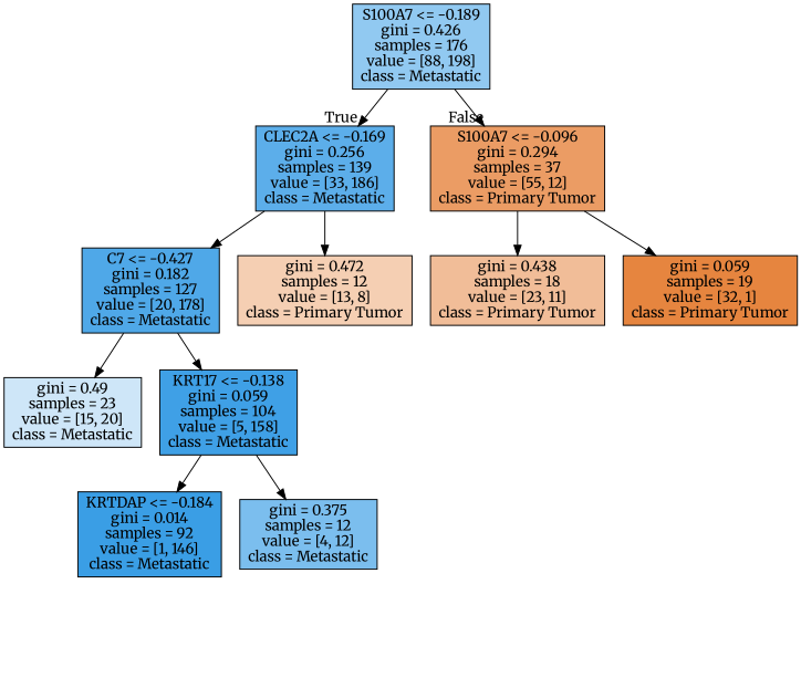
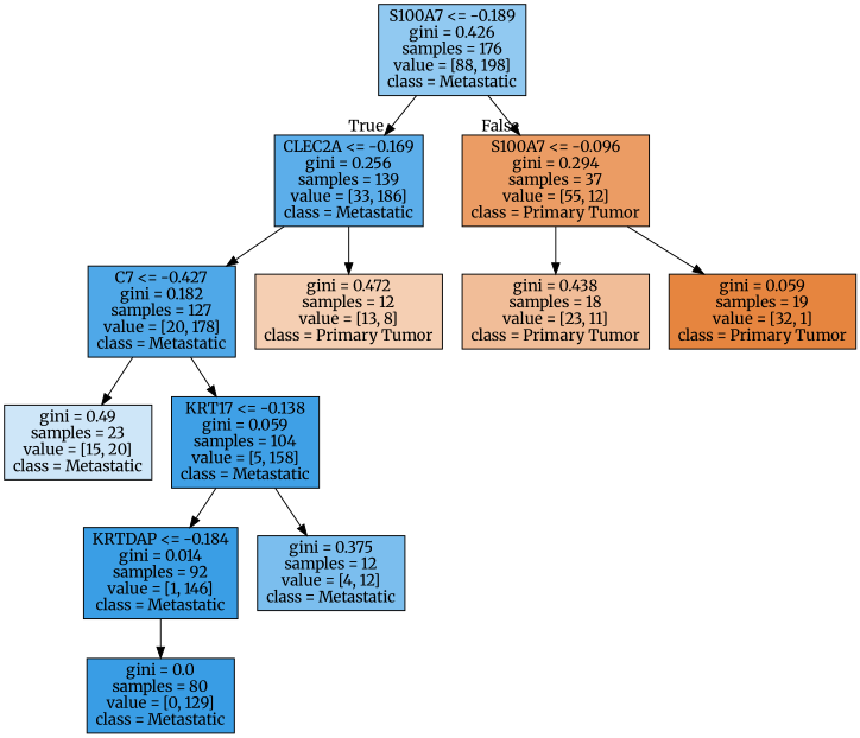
  digraph {
    fontname=Merriweather
    node [color=black fontname=Merriweather shape=box style=filled]
    edge [fontname=Merriweather]
    n1 [fillcolor="#91c9f1" label="S100A7 <= -0.189\ngini = 0.426\nsamples = 176\nvalue = [88, 198]\nclass = Metastatic"]
    n2 [fillcolor="#5caeea" label="CLEC2A <= -0.169\ngini = 0.256\nsamples = 139\nvalue = [33, 186]\nclass = Metastatic"]
    n3 [fillcolor="#eb9c64" label="S100A7 <= -0.096\ngini = 0.294\nsamples = 37\nvalue = [55, 12]\nclass = Primary Tumor"]
    n4 [fillcolor="#4fa8e8" label="C7 <= -0.427\ngini = 0.182\nsamples = 127\nvalue = [20, 178]\nclass = Metastatic"]
    n5 [fillcolor="#f5cfb3" label="gini = 0.472\nsamples = 12\nvalue = [13, 8]\nclass = Primary Tumor"]
    n6 [fillcolor="#f1bd98" label="gini = 0.438\nsamples = 18\nvalue = [23, 11]\nclass = Primary Tumor"]
    n7 [fillcolor="#e6853f" label="gini = 0.059\nsamples = 19\nvalue = [32, 1]\nclass = Primary Tumor"]
    n8 [fillcolor="#cee6f8" label="gini = 0.49\nsamples = 23\nvalue = [15, 20]\nclass = Metastatic"]
    n9 [fillcolor="#3fa0e6" label="KRT17 <= -0.138\ngini = 0.059\nsamples = 104\nvalue = [5, 158]\nclass = Metastatic"]
    n10 [fillcolor="#3a9ee5" label="KRTDAP <= -0.184\ngini = 0.014\nsamples = 92\nvalue = [1, 146]\nclass = Metastatic"]
    n11 [fillcolor="#7bbeee" label="gini = 0.375\nsamples = 12\nvalue = [4, 12]\nclass = Metastatic"]
+   n12 [fillcolor="#399de5" label="gini = 0.0\nsamples = 80\nvalue = [0, 129]\nclass = Metastatic"]
    n1 -> n2 [headlabel=True labelangle=45 labeldistance=2.5]
    n1 -> n3 [headlabel=False labelangle=-45 labeldistance=2.5]
    n2 -> n4
    n2 -> n5
    n3 -> n6
    n3 -> n7
    n4 -> n8
    n4 -> n9
    n9 -> n10
    n9 -> n11
+   n10 -> n12
  }
